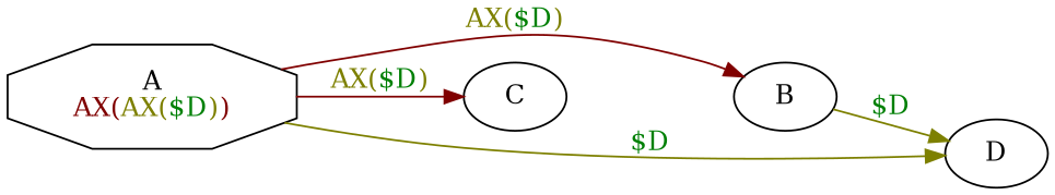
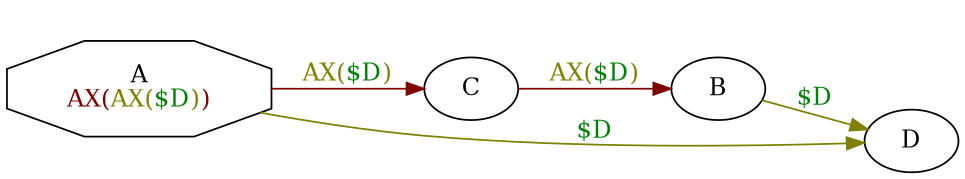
  digraph {
    rankdir=LR
    edge [color="0.0 1 0.5"]
    n1 [label=<A<BR/><FONT COLOR="0.0 1 0.5">AX(<FONT COLOR="0.17 1 0.5">AX(<FONT COLOR="0.34 1 0.5">$D</FONT>)</FONT>)</FONT>> shape=octagon]
    n2 [label=<B>]
    n3 [label=<C>]
    n4 [label=<D>]
-   n1 -> n2 [label=<<FONT COLOR="0.17 1 0.5">AX(<FONT COLOR="0.34 1 0.5">$D</FONT>)</FONT>>]
+   n3 -> n2 [label=<<FONT COLOR="0.17 1 0.5">AX(<FONT COLOR="0.34 1 0.5">$D</FONT>)</FONT>>]
    n1 -> n3 [label=<<FONT COLOR="0.17 1 0.5">AX(<FONT COLOR="0.34 1 0.5">$D</FONT>)</FONT>>]
    n1 -> n4 [color="0.17 1 0.5" label=<<FONT COLOR="0.34 1 0.5">$D</FONT>>]
    n2 -> n4 [color="0.17 1 0.5" label=<<FONT COLOR="0.34 1 0.5">$D</FONT>>]
  }
